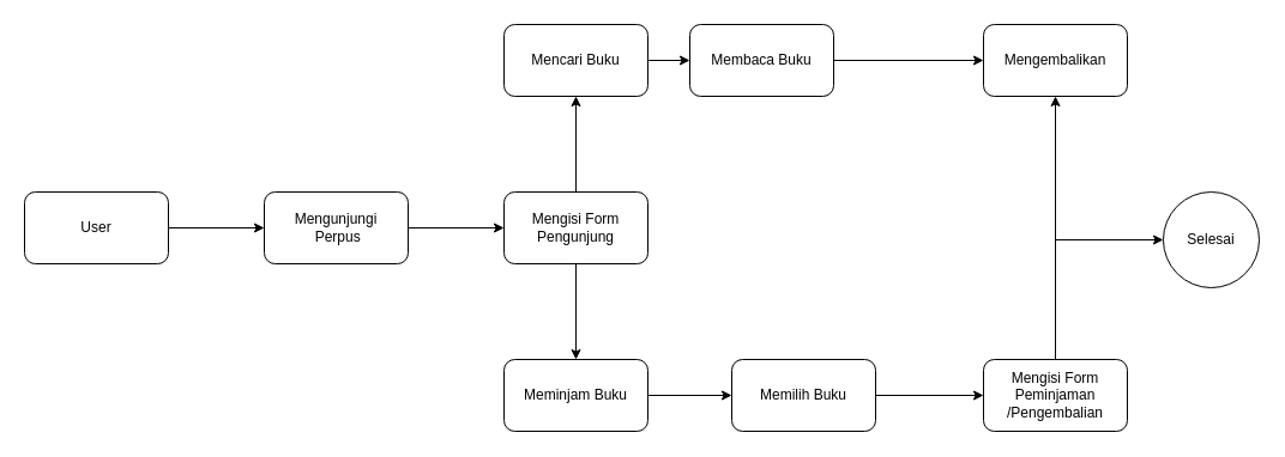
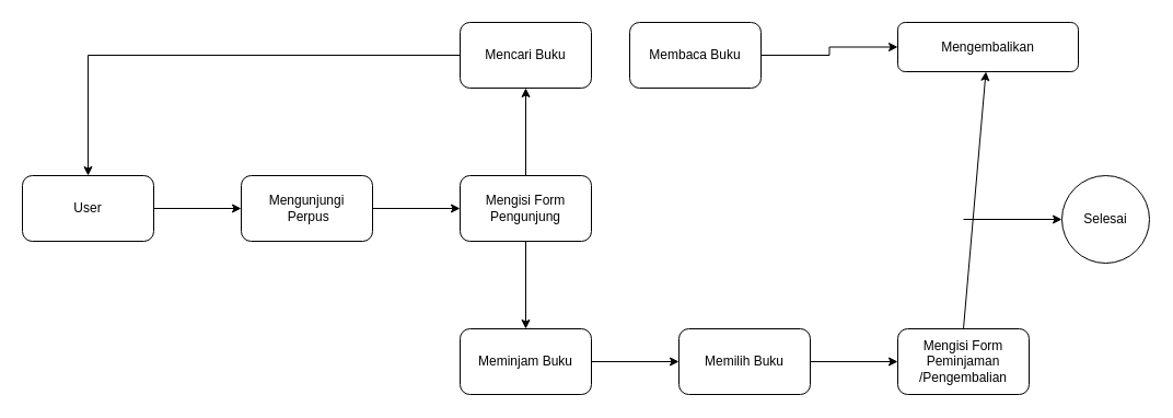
  <mxCell id="0" />
  <mxCell id="1" parent="0" />
  <mxCell id="2" style="edgeStyle=orthogonalEdgeStyle;rounded=0;orthogonalLoop=1;jettySize=auto;html=1;exitX=0.5;exitY=1;exitDx=0;exitDy=0;" edge="1" parent="1"><mxGeometry relative="1" as="geometry"><mxPoint x="80" y="220" as="sourcePoint" /><mxPoint x="80" y="220" as="targetPoint" /></mxGeometry></mxCell>
  <mxCell id="3" value="" style="endArrow=classic;html=1;rounded=0;exitX=1;exitY=0.5;exitDx=0;exitDy=0;" edge="1" parent="1"><mxGeometry width="50" height="50" relative="1" as="geometry"><mxPoint x="140" y="190" as="sourcePoint" /><mxPoint x="220" y="190" as="targetPoint" /><Array as="points" /></mxGeometry></mxCell>
  <mxCell id="4" value="User" style="rounded=1;whiteSpace=wrap;html=1;" vertex="1" parent="1"><mxGeometry x="20" y="160" width="120" height="60" as="geometry" /></mxCell>
  <mxCell id="5" value="" style="edgeStyle=orthogonalEdgeStyle;rounded=0;orthogonalLoop=1;jettySize=auto;html=1;" edge="1" parent="1" source="6" target="9"><mxGeometry relative="1" as="geometry" /></mxCell>
  <mxCell id="6" value="Mengunjungi&lt;br&gt;&amp;nbsp;Perpus" style="rounded=1;whiteSpace=wrap;html=1;" vertex="1" parent="1"><mxGeometry x="220" y="160" width="120" height="60" as="geometry" /></mxCell>
  <mxCell id="7" value="" style="edgeStyle=orthogonalEdgeStyle;rounded=0;orthogonalLoop=1;jettySize=auto;html=1;" edge="1" parent="1" source="9" target="11"><mxGeometry relative="1" as="geometry" /></mxCell>
  <mxCell id="8" value="" style="edgeStyle=orthogonalEdgeStyle;rounded=0;orthogonalLoop=1;jettySize=auto;html=1;" edge="1" parent="1" source="9" target="13"><mxGeometry relative="1" as="geometry" /></mxCell>
  <mxCell id="9" value="Mengisi Form&lt;br&gt;Pengunjung" style="rounded=1;whiteSpace=wrap;html=1;" vertex="1" parent="1"><mxGeometry x="420" y="160" width="120" height="60" as="geometry" /></mxCell>
- <mxCell id="10" value="" style="edgeStyle=orthogonalEdgeStyle;rounded=0;orthogonalLoop=1;jettySize=auto;html=1;" edge="1" parent="1" source="11" target="15"><mxGeometry relative="1" as="geometry" /></mxCell>
+ <mxCell id="10" value="" style="edgeStyle=orthogonalEdgeStyle;rounded=0;orthogonalLoop=1;jettySize=auto;html=1;" edge="1" parent="1" source="11" target="4"><mxGeometry relative="1" as="geometry" /></mxCell>
  <mxCell id="11" value="Mencari Buku" style="rounded=1;whiteSpace=wrap;html=1;" vertex="1" parent="1"><mxGeometry x="420" y="20" width="120" height="60" as="geometry" /></mxCell>
  <mxCell id="12" value="" style="edgeStyle=orthogonalEdgeStyle;rounded=0;orthogonalLoop=1;jettySize=auto;html=1;" edge="1" parent="1" source="13" target="18"><mxGeometry relative="1" as="geometry" /></mxCell>
  <mxCell id="13" value="Meminjam Buku" style="rounded=1;whiteSpace=wrap;html=1;" vertex="1" parent="1"><mxGeometry x="420" y="300" width="120" height="60" as="geometry" /></mxCell>
  <mxCell id="14" value="" style="edgeStyle=orthogonalEdgeStyle;rounded=0;orthogonalLoop=1;jettySize=auto;html=1;" edge="1" parent="1" source="15" target="16"><mxGeometry relative="1" as="geometry" /></mxCell>
  <mxCell id="15" value="Membaca Buku" style="rounded=1;whiteSpace=wrap;html=1;" vertex="1" parent="1"><mxGeometry x="575" y="20" width="120" height="60" as="geometry" /></mxCell>
- <mxCell id="16" value="Mengembalikan" style="rounded=1;whiteSpace=wrap;html=1;" vertex="1" parent="1"><mxGeometry x="820" y="20" width="120" height="60" as="geometry" /></mxCell>
+ <mxCell id="16" value="Mengembalikan" style="rounded=1;whiteSpace=wrap;html=1;" vertex="1" parent="1"><mxGeometry x="820" y="20" width="165" height="45" as="geometry" /></mxCell>
  <mxCell id="17" value="" style="edgeStyle=orthogonalEdgeStyle;rounded=0;orthogonalLoop=1;jettySize=auto;html=1;" edge="1" parent="1" source="18" target="19"><mxGeometry relative="1" as="geometry" /></mxCell>
- <mxCell id="18" value="Memilih Buku" style="rounded=1;whiteSpace=wrap;html=1;" vertex="1" parent="1"><mxGeometry x="610" y="300" width="120" height="60" as="geometry" /></mxCell>
+ <mxCell id="18" value="Memilih Buku" style="rounded=1;whiteSpace=wrap;html=1;" vertex="1" parent="1"><mxGeometry x="620" y="300" width="120" height="60" as="geometry" /></mxCell>
  <mxCell id="19" value="Mengisi Form Peminjaman&lt;br&gt;/Pengembalian" style="rounded=1;whiteSpace=wrap;html=1;" vertex="1" parent="1"><mxGeometry x="820" y="300" width="120" height="60" as="geometry" /></mxCell>
  <mxCell id="20" value="" style="endArrow=classic;html=1;rounded=0;" edge="1" parent="1" target="16"><mxGeometry width="50" height="50" relative="1" as="geometry"><mxPoint x="880" y="300" as="sourcePoint" /><mxPoint x="930" y="250" as="targetPoint" /></mxGeometry></mxCell>
  <mxCell id="21" value="" style="endArrow=classic;html=1;rounded=0;" edge="1" parent="1"><mxGeometry width="50" height="50" relative="1" as="geometry"><mxPoint x="880" y="200" as="sourcePoint" /><mxPoint x="970" y="200" as="targetPoint" /></mxGeometry></mxCell>
  <mxCell id="22" value="Selesai" style="ellipse;whiteSpace=wrap;html=1;aspect=fixed;" vertex="1" parent="1"><mxGeometry x="970" y="160" width="80" height="80" as="geometry" /></mxCell>
